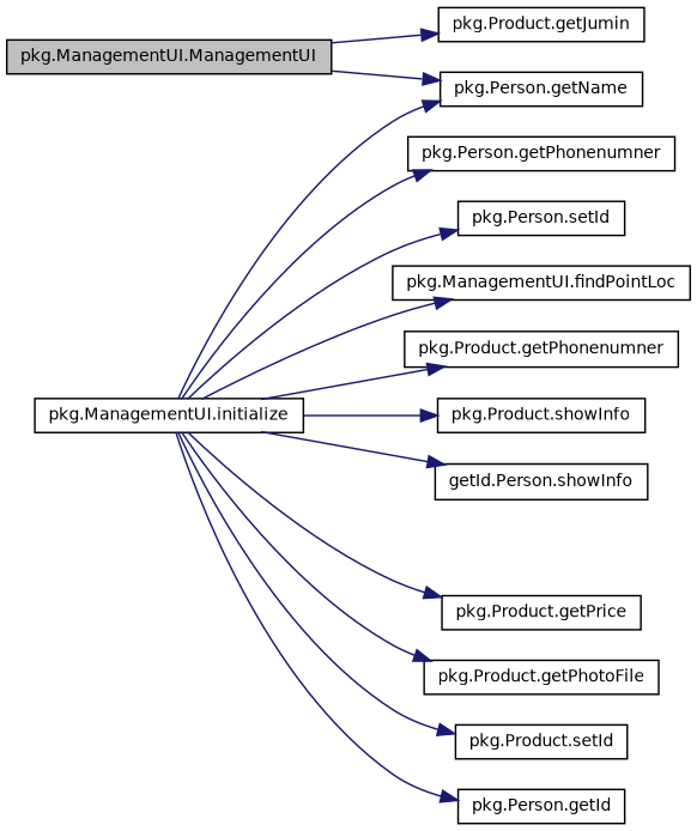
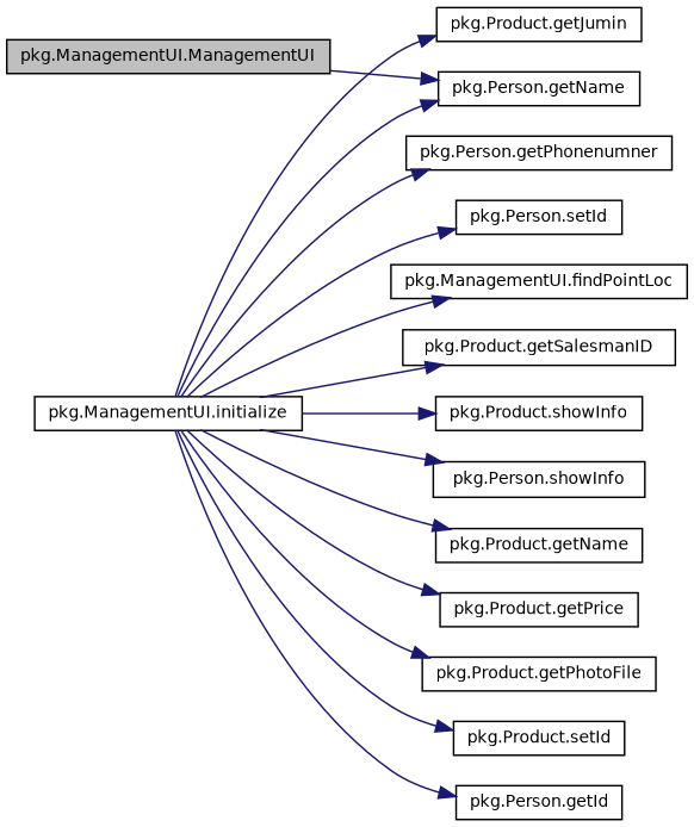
  digraph {
    rankdir=LR
    node [color=black fillcolor=white fontname=Helvetica fontsize=10 shape=record style=filled]
    edge [color=midnightblue fontname=Helvetica fontsize=10 labelfontname=Helvetica labelfontsize=10 style=solid]
    n1 [fillcolor=grey75 fontcolor=black height=0.2 label="pkg.ManagementUI.ManagementUI" width=0.4]
    n2 [height=0.2 label="pkg.Person.getName" width=0.4]
    n3 [height=0.2 label="pkg.ManagementUI.initialize" width=0.4]
+   n4 [height=0.2 label="pkg.Product.getName" width=0.4]
    n5 [height=0.2 label="pkg.Product.getPrice" width=0.4]
    n6 [height=0.2 label="pkg.Product.getPhotoFile" width=0.4]
    n7 [height=0.2 label="pkg.Product.setId" width=0.4]
    n8 [height=0.2 label="pkg.Person.getId" width=0.4]
    n9 [height=0.2 label="pkg.Product.getJumin" width=0.4]
    n10 [height=0.2 label="pkg.Person.getPhonenumner" width=0.4]
    n11 [height=0.2 label="pkg.Person.setId" width=0.4]
    n12 [height=0.2 label="pkg.ManagementUI.findPointLoc" width=0.4]
-   n13 [height=0.2 label="pkg.Product.getPhonenumner" width=0.4]
+   n13 [height=0.2 label="pkg.Product.getSalesmanID" width=0.4]
    n14 [height=0.2 label="pkg.Product.showInfo" width=0.4]
-   n15 [height=0.2 label="getId.Person.showInfo" width=0.4]
+   n15 [height=0.2 label="pkg.Person.showInfo" width=0.4]
    n1 -> n2
    n3 -> n2
+   n3 -> n4
    n3 -> n5
    n3 -> n6
    n3 -> n7
    n3 -> n8
-   n1 -> n9
+   n3 -> n9
    n3 -> n10
    n3 -> n11
    n3 -> n12
    n3 -> n13
    n3 -> n14
    n3 -> n15
  }
